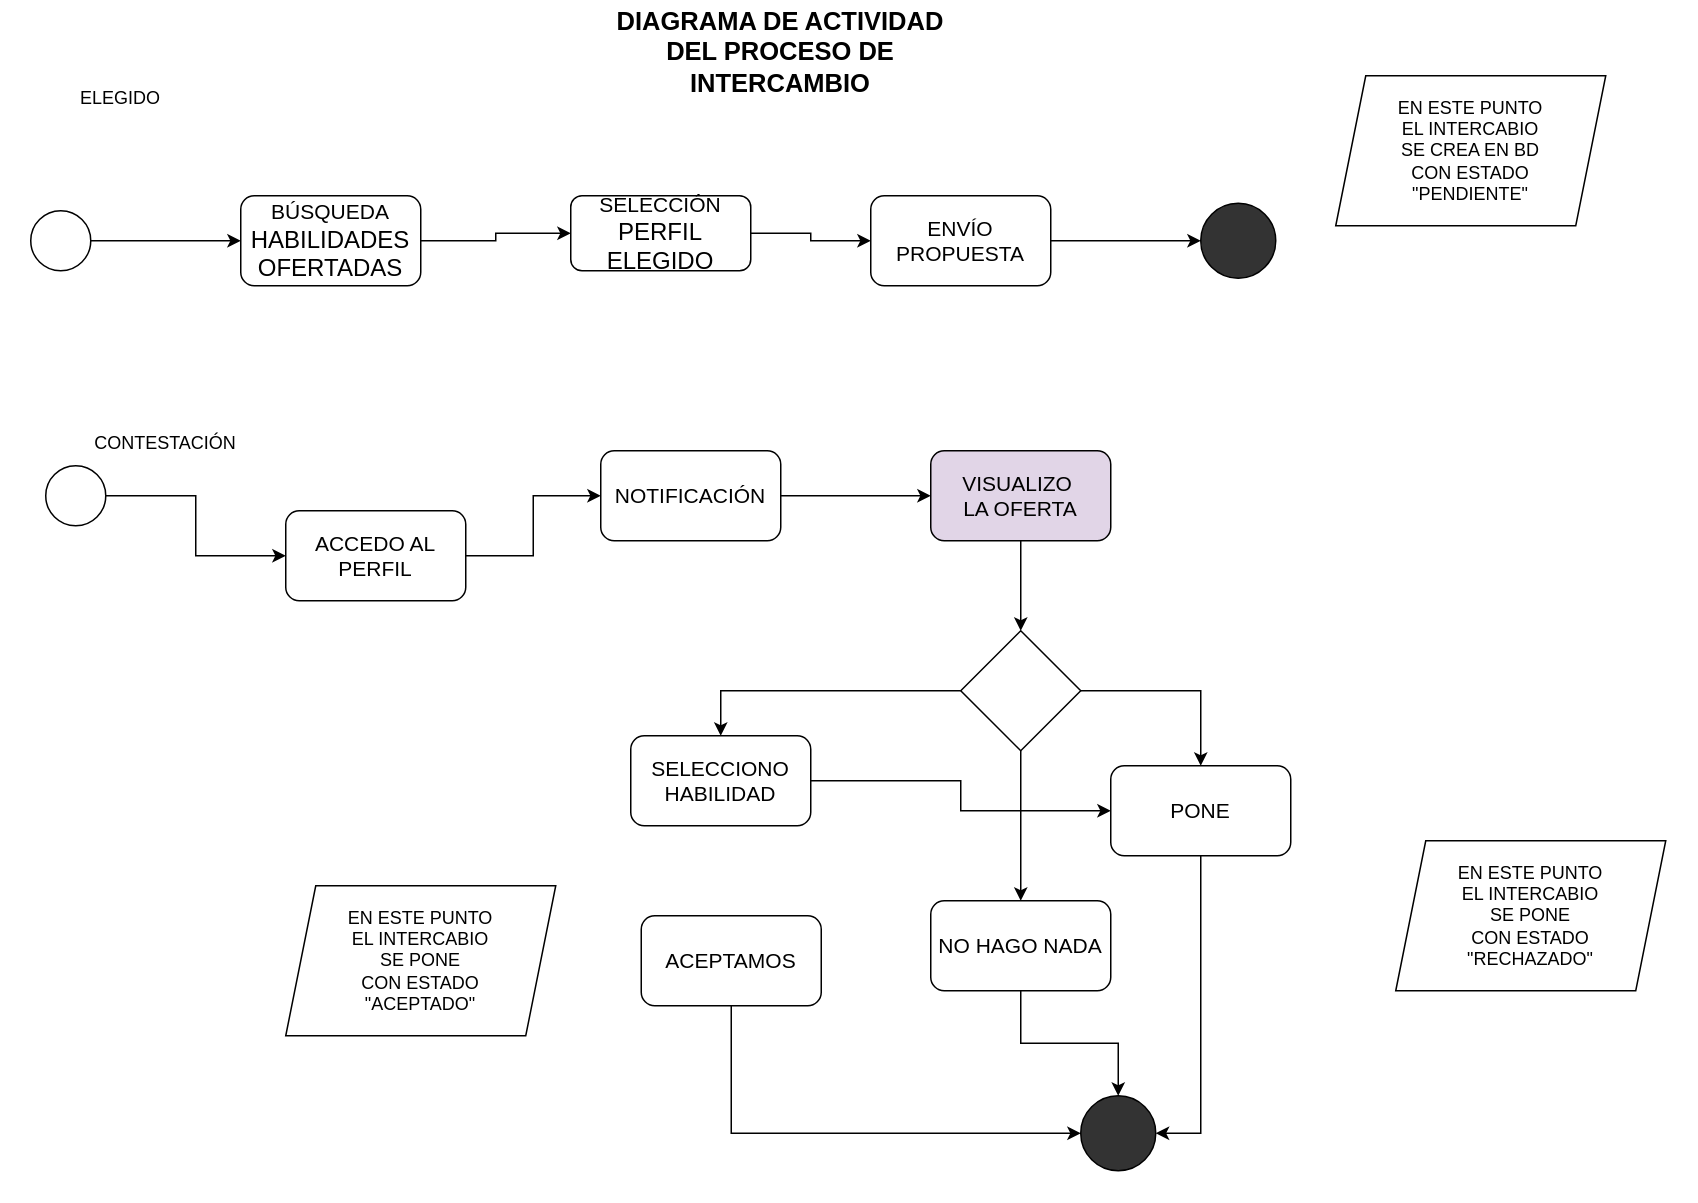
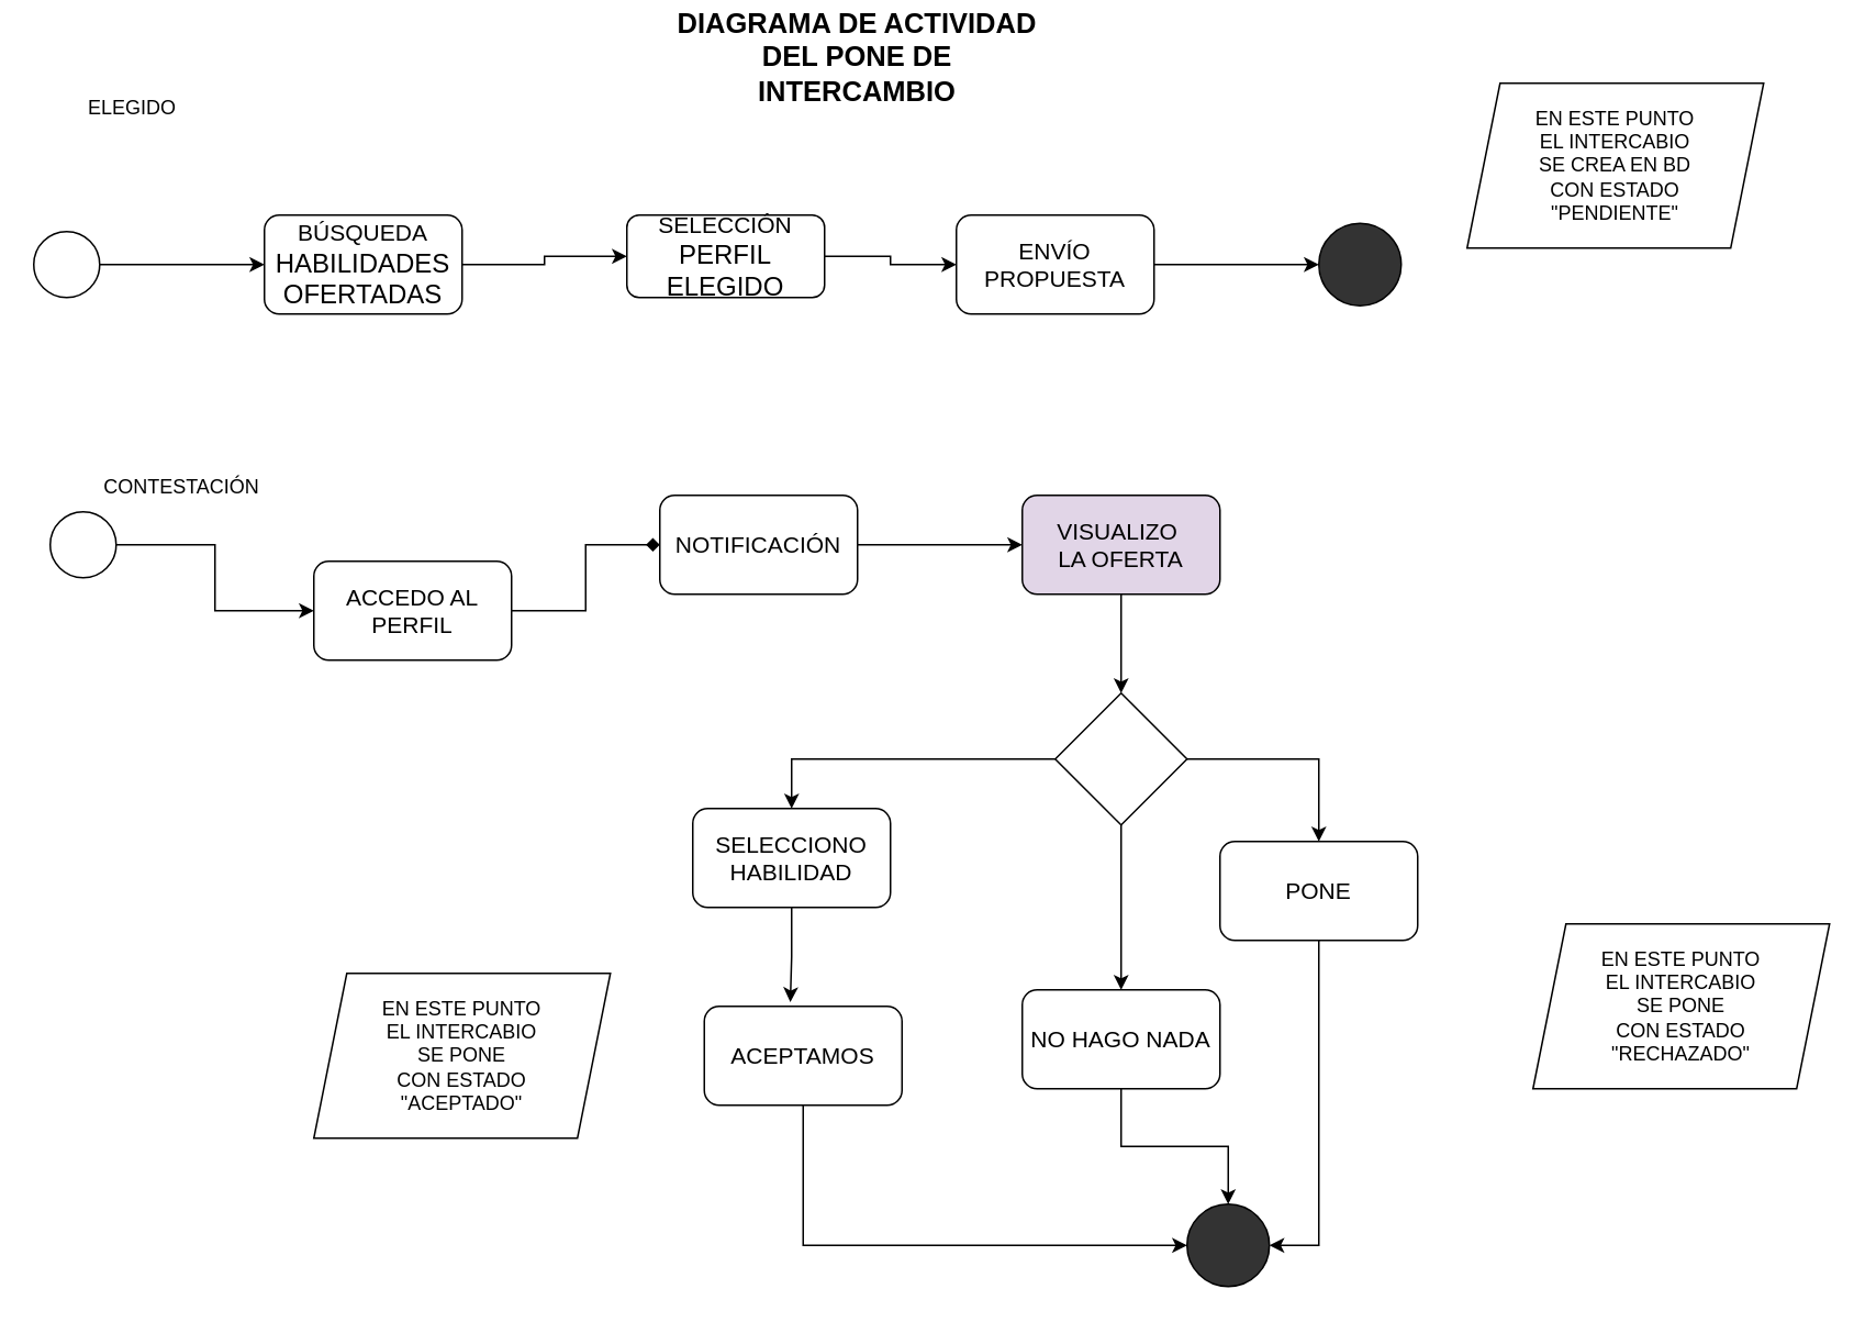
  <mxCell id="0" />
  <mxCell id="1" parent="0" />
- <mxCell id="2" value="&lt;b style=&quot;font-size: 17px;&quot;&gt;DIAGRAMA DE ACTIVIDAD DEL PROCESO DE INTERCAMBIO&lt;/b&gt;" style="text;html=1;align=center;verticalAlign=middle;whiteSpace=wrap;rounded=0;" vertex="1" parent="1"><mxGeometry x="400" y="20" width="240" height="30" as="geometry" /></mxCell>
+ <mxCell id="2" value="&lt;b style=&quot;font-size: 17px;&quot;&gt;DIAGRAMA DE ACTIVIDAD DEL PONE DE INTERCAMBIO&lt;/b&gt;" style="text;html=1;align=center;verticalAlign=middle;whiteSpace=wrap;rounded=0;" vertex="1" parent="1"><mxGeometry x="400" y="20" width="240" height="30" as="geometry" /></mxCell>
  <mxCell id="3" style="edgeStyle=orthogonalEdgeStyle;rounded=0;orthogonalLoop=1;jettySize=auto;html=1;entryX=0;entryY=0.5;entryDx=0;entryDy=0;" edge="1" parent="1" source="4" target="7"><mxGeometry relative="1" as="geometry" /></mxCell>
  <mxCell id="4" value="" style="ellipse;whiteSpace=wrap;html=1;aspect=fixed;" vertex="1" parent="1"><mxGeometry x="20" y="140" width="40" height="40" as="geometry" /></mxCell>
  <mxCell id="5" value="" style="ellipse;whiteSpace=wrap;html=1;aspect=fixed;fillColor=#333333;" vertex="1" parent="1"><mxGeometry x="800" y="135" width="50" height="50" as="geometry" /></mxCell>
  <mxCell id="6" style="edgeStyle=orthogonalEdgeStyle;rounded=0;orthogonalLoop=1;jettySize=auto;html=1;entryX=0;entryY=0.5;entryDx=0;entryDy=0;" edge="1" parent="1" source="7" target="9"><mxGeometry relative="1" as="geometry" /></mxCell>
  <mxCell id="7" value="&lt;font style=&quot;font-size: 14px;&quot;&gt;BÚSQUEDA&lt;/font&gt;&lt;div&gt;&lt;font size=&quot;3&quot;&gt;HABILIDADES&lt;/font&gt;&lt;/div&gt;&lt;div&gt;&lt;font size=&quot;3&quot;&gt;OFERTADAS&lt;/font&gt;&lt;/div&gt;" style="rounded=1;whiteSpace=wrap;html=1;" vertex="1" parent="1"><mxGeometry x="160" y="130" width="120" height="60" as="geometry" /></mxCell>
  <mxCell id="8" style="edgeStyle=orthogonalEdgeStyle;rounded=0;orthogonalLoop=1;jettySize=auto;html=1;entryX=0;entryY=0.5;entryDx=0;entryDy=0;" edge="1" parent="1" source="9" target="11"><mxGeometry relative="1" as="geometry" /></mxCell>
  <mxCell id="9" value="&lt;font style=&quot;font-size: 14px;&quot;&gt;SELECCIÓN&lt;/font&gt;&lt;div&gt;&lt;font size=&quot;3&quot;&gt;PERFIL&lt;/font&gt;&lt;/div&gt;&lt;div&gt;&lt;font size=&quot;3&quot;&gt;ELEGIDO&lt;/font&gt;&lt;/div&gt;" style="rounded=1;whiteSpace=wrap;html=1;" vertex="1" parent="1"><mxGeometry x="380" y="130" width="120" height="50" as="geometry" /></mxCell>
  <mxCell id="10" style="edgeStyle=orthogonalEdgeStyle;rounded=0;orthogonalLoop=1;jettySize=auto;html=1;entryX=0;entryY=0.5;entryDx=0;entryDy=0;" edge="1" parent="1" source="11" target="5"><mxGeometry relative="1" as="geometry" /></mxCell>
  <mxCell id="11" value="&lt;span style=&quot;font-size: 14px;&quot;&gt;ENVÍO PROPUESTA&lt;/span&gt;" style="rounded=1;whiteSpace=wrap;html=1;" vertex="1" parent="1"><mxGeometry x="580" y="130" width="120" height="60" as="geometry" /></mxCell>
  <mxCell id="12" value="EN ESTE PUNTO&lt;div&gt;EL INTERCABIO&lt;/div&gt;&lt;div&gt;SE CREA EN BD&lt;/div&gt;&lt;div&gt;CON ESTADO&lt;/div&gt;&lt;div&gt;&quot;PENDIENTE&quot;&lt;/div&gt;" style="shape=parallelogram;perimeter=parallelogramPerimeter;whiteSpace=wrap;html=1;fixedSize=1;" vertex="1" parent="1"><mxGeometry x="890" y="50" width="180" height="100" as="geometry" /></mxCell>
- <mxCell id="13" style="edgeStyle=orthogonalEdgeStyle;rounded=0;orthogonalLoop=1;jettySize=auto;html=1;entryX=0;entryY=0.5;entryDx=0;entryDy=0;" edge="1" parent="1" source="14" target="18"><mxGeometry relative="1" as="geometry" /></mxCell>
+ <mxCell id="13" style="edgeStyle=orthogonalEdgeStyle;rounded=0;orthogonalLoop=1;jettySize=auto;html=1;entryX=0;entryY=0.5;entryDx=0;entryDy=0;endArrow=diamond;" edge="1" parent="1" source="14" target="18"><mxGeometry relative="1" as="geometry" /></mxCell>
  <mxCell id="14" value="&lt;span style=&quot;font-size: 14px;&quot;&gt;ACCEDO AL&lt;/span&gt;&lt;div&gt;&lt;span style=&quot;font-size: 14px;&quot;&gt;PERFIL&lt;/span&gt;&lt;/div&gt;" style="rounded=1;whiteSpace=wrap;html=1;" vertex="1" parent="1"><mxGeometry x="190" y="340" width="120" height="60" as="geometry" /></mxCell>
  <mxCell id="15" style="edgeStyle=orthogonalEdgeStyle;rounded=0;orthogonalLoop=1;jettySize=auto;html=1;entryX=0;entryY=0.5;entryDx=0;entryDy=0;" edge="1" parent="1" source="16" target="14"><mxGeometry relative="1" as="geometry" /></mxCell>
  <mxCell id="16" value="" style="ellipse;whiteSpace=wrap;html=1;aspect=fixed;" vertex="1" parent="1"><mxGeometry x="30" y="310" width="40" height="40" as="geometry" /></mxCell>
  <mxCell id="17" style="edgeStyle=orthogonalEdgeStyle;rounded=0;orthogonalLoop=1;jettySize=auto;html=1;entryX=0;entryY=0.5;entryDx=0;entryDy=0;" edge="1" parent="1" source="18" target="20"><mxGeometry relative="1" as="geometry" /></mxCell>
  <mxCell id="18" value="&lt;span style=&quot;font-size: 14px;&quot;&gt;NOTIFICACIÓN&lt;/span&gt;" style="rounded=1;whiteSpace=wrap;html=1;" vertex="1" parent="1"><mxGeometry x="400" y="300" width="120" height="60" as="geometry" /></mxCell>
  <mxCell id="19" style="edgeStyle=orthogonalEdgeStyle;rounded=0;orthogonalLoop=1;jettySize=auto;html=1;entryX=0.5;entryY=0;entryDx=0;entryDy=0;" edge="1" parent="1" source="20" target="24"><mxGeometry relative="1" as="geometry" /></mxCell>
  <mxCell id="20" value="&lt;span style=&quot;font-size: 14px;&quot;&gt;VISUALIZO&amp;nbsp;&lt;/span&gt;&lt;div&gt;&lt;span style=&quot;font-size: 14px;&quot;&gt;LA OFERTA&lt;/span&gt;&lt;/div&gt;" style="rounded=1;whiteSpace=wrap;html=1;fillColor=#e1d5e7;" vertex="1" parent="1"><mxGeometry x="620" y="300" width="120" height="60" as="geometry" /></mxCell>
  <mxCell id="21" style="edgeStyle=orthogonalEdgeStyle;rounded=0;orthogonalLoop=1;jettySize=auto;html=1;entryX=0.5;entryY=0;entryDx=0;entryDy=0;" edge="1" parent="1" source="24" target="29"><mxGeometry relative="1" as="geometry" /></mxCell>
  <mxCell id="22" style="edgeStyle=orthogonalEdgeStyle;rounded=0;orthogonalLoop=1;jettySize=auto;html=1;entryX=0.5;entryY=0;entryDx=0;entryDy=0;" edge="1" parent="1" source="24" target="25"><mxGeometry relative="1" as="geometry" /></mxCell>
  <mxCell id="23" style="edgeStyle=orthogonalEdgeStyle;rounded=0;orthogonalLoop=1;jettySize=auto;html=1;" edge="1" parent="1" source="24"><mxGeometry relative="1" as="geometry"><mxPoint x="680" y="600" as="targetPoint" /></mxGeometry></mxCell>
  <mxCell id="24" value="" style="rhombus;whiteSpace=wrap;html=1;" vertex="1" parent="1"><mxGeometry x="640" y="420" width="80" height="80" as="geometry" /></mxCell>
  <mxCell id="25" value="&lt;span style=&quot;font-size: 14px;&quot;&gt;SELECCIONO&lt;/span&gt;&lt;div&gt;&lt;span style=&quot;font-size: 14px;&quot;&gt;HABILIDAD&lt;/span&gt;&lt;/div&gt;" style="rounded=1;whiteSpace=wrap;html=1;" vertex="1" parent="1"><mxGeometry x="420" y="490" width="120" height="60" as="geometry" /></mxCell>
  <mxCell id="26" style="edgeStyle=orthogonalEdgeStyle;rounded=0;orthogonalLoop=1;jettySize=auto;html=1;entryX=0;entryY=0.5;entryDx=0;entryDy=0;exitX=0.5;exitY=1;exitDx=0;exitDy=0;" edge="1" parent="1" source="27" target="30"><mxGeometry relative="1" as="geometry" /></mxCell>
  <mxCell id="27" value="&lt;span style=&quot;font-size: 14px;&quot;&gt;ACEPTAMOS&lt;/span&gt;" style="rounded=1;whiteSpace=wrap;html=1;" vertex="1" parent="1"><mxGeometry x="427" y="610" width="120" height="60" as="geometry" /></mxCell>
  <mxCell id="28" style="edgeStyle=orthogonalEdgeStyle;rounded=0;orthogonalLoop=1;jettySize=auto;html=1;entryX=1;entryY=0.5;entryDx=0;entryDy=0;" edge="1" parent="1" source="29" target="30"><mxGeometry relative="1" as="geometry" /></mxCell>
  <mxCell id="29" value="&lt;span style=&quot;font-size: 14px;&quot;&gt;PONE&lt;/span&gt;" style="rounded=1;whiteSpace=wrap;html=1;" vertex="1" parent="1"><mxGeometry x="740" y="510" width="120" height="60" as="geometry" /></mxCell>
  <mxCell id="30" value="" style="ellipse;whiteSpace=wrap;html=1;aspect=fixed;fillColor=#333333;" vertex="1" parent="1"><mxGeometry x="720" y="730" width="50" height="50" as="geometry" /></mxCell>
- <mxCell id="31" style="edgeStyle=orthogonalEdgeStyle;rounded=0;orthogonalLoop=1;jettySize=auto;html=1;" edge="1" parent="1" source="25" target="29"><mxGeometry relative="1" as="geometry" /></mxCell>
+ <mxCell id="31" style="edgeStyle=orthogonalEdgeStyle;rounded=0;orthogonalLoop=1;jettySize=auto;html=1;entryX=0.435;entryY=-0.043;entryDx=0;entryDy=0;entryPerimeter=0;" edge="1" parent="1" source="25" target="27"><mxGeometry relative="1" as="geometry" /></mxCell>
  <mxCell id="32" value="EN ESTE PUNTO&lt;div&gt;EL INTERCABIO&lt;/div&gt;&lt;div&gt;SE PONE&lt;/div&gt;&lt;div&gt;CON ESTADO&lt;/div&gt;&lt;div&gt;&quot;RECHAZADO&lt;span style=&quot;background-color: initial;&quot;&gt;&quot;&lt;/span&gt;&lt;/div&gt;" style="shape=parallelogram;perimeter=parallelogramPerimeter;whiteSpace=wrap;html=1;fixedSize=1;" vertex="1" parent="1"><mxGeometry x="930" y="560" width="180" height="100" as="geometry" /></mxCell>
  <mxCell id="33" value="EN ESTE PUNTO&lt;div&gt;EL INTERCABIO&lt;/div&gt;&lt;div&gt;SE PONE&lt;/div&gt;&lt;div&gt;CON ESTADO&lt;/div&gt;&lt;div&gt;&quot;ACEPTADO&lt;span style=&quot;background-color: initial;&quot;&gt;&quot;&lt;/span&gt;&lt;/div&gt;" style="shape=parallelogram;perimeter=parallelogramPerimeter;whiteSpace=wrap;html=1;fixedSize=1;" vertex="1" parent="1"><mxGeometry x="190" y="590" width="180" height="100" as="geometry" /></mxCell>
  <mxCell id="34" value="ELEGIDO" style="text;html=1;align=center;verticalAlign=middle;whiteSpace=wrap;rounded=0;" vertex="1" parent="1"><mxGeometry x="50" y="50" width="60" height="30" as="geometry" /></mxCell>
  <mxCell id="35" value="CONTESTACIÓN" style="text;html=1;align=center;verticalAlign=middle;whiteSpace=wrap;rounded=0;" vertex="1" parent="1"><mxGeometry x="80" y="280" width="60" height="30" as="geometry" /></mxCell>
  <mxCell id="36" style="edgeStyle=orthogonalEdgeStyle;rounded=0;orthogonalLoop=1;jettySize=auto;html=1;entryX=0.5;entryY=0;entryDx=0;entryDy=0;" edge="1" parent="1" source="37" target="30"><mxGeometry relative="1" as="geometry" /></mxCell>
  <mxCell id="37" value="&lt;span style=&quot;font-size: 14px;&quot;&gt;NO HAGO NADA&lt;/span&gt;" style="rounded=1;whiteSpace=wrap;html=1;" vertex="1" parent="1"><mxGeometry x="620" y="600" width="120" height="60" as="geometry" /></mxCell>
